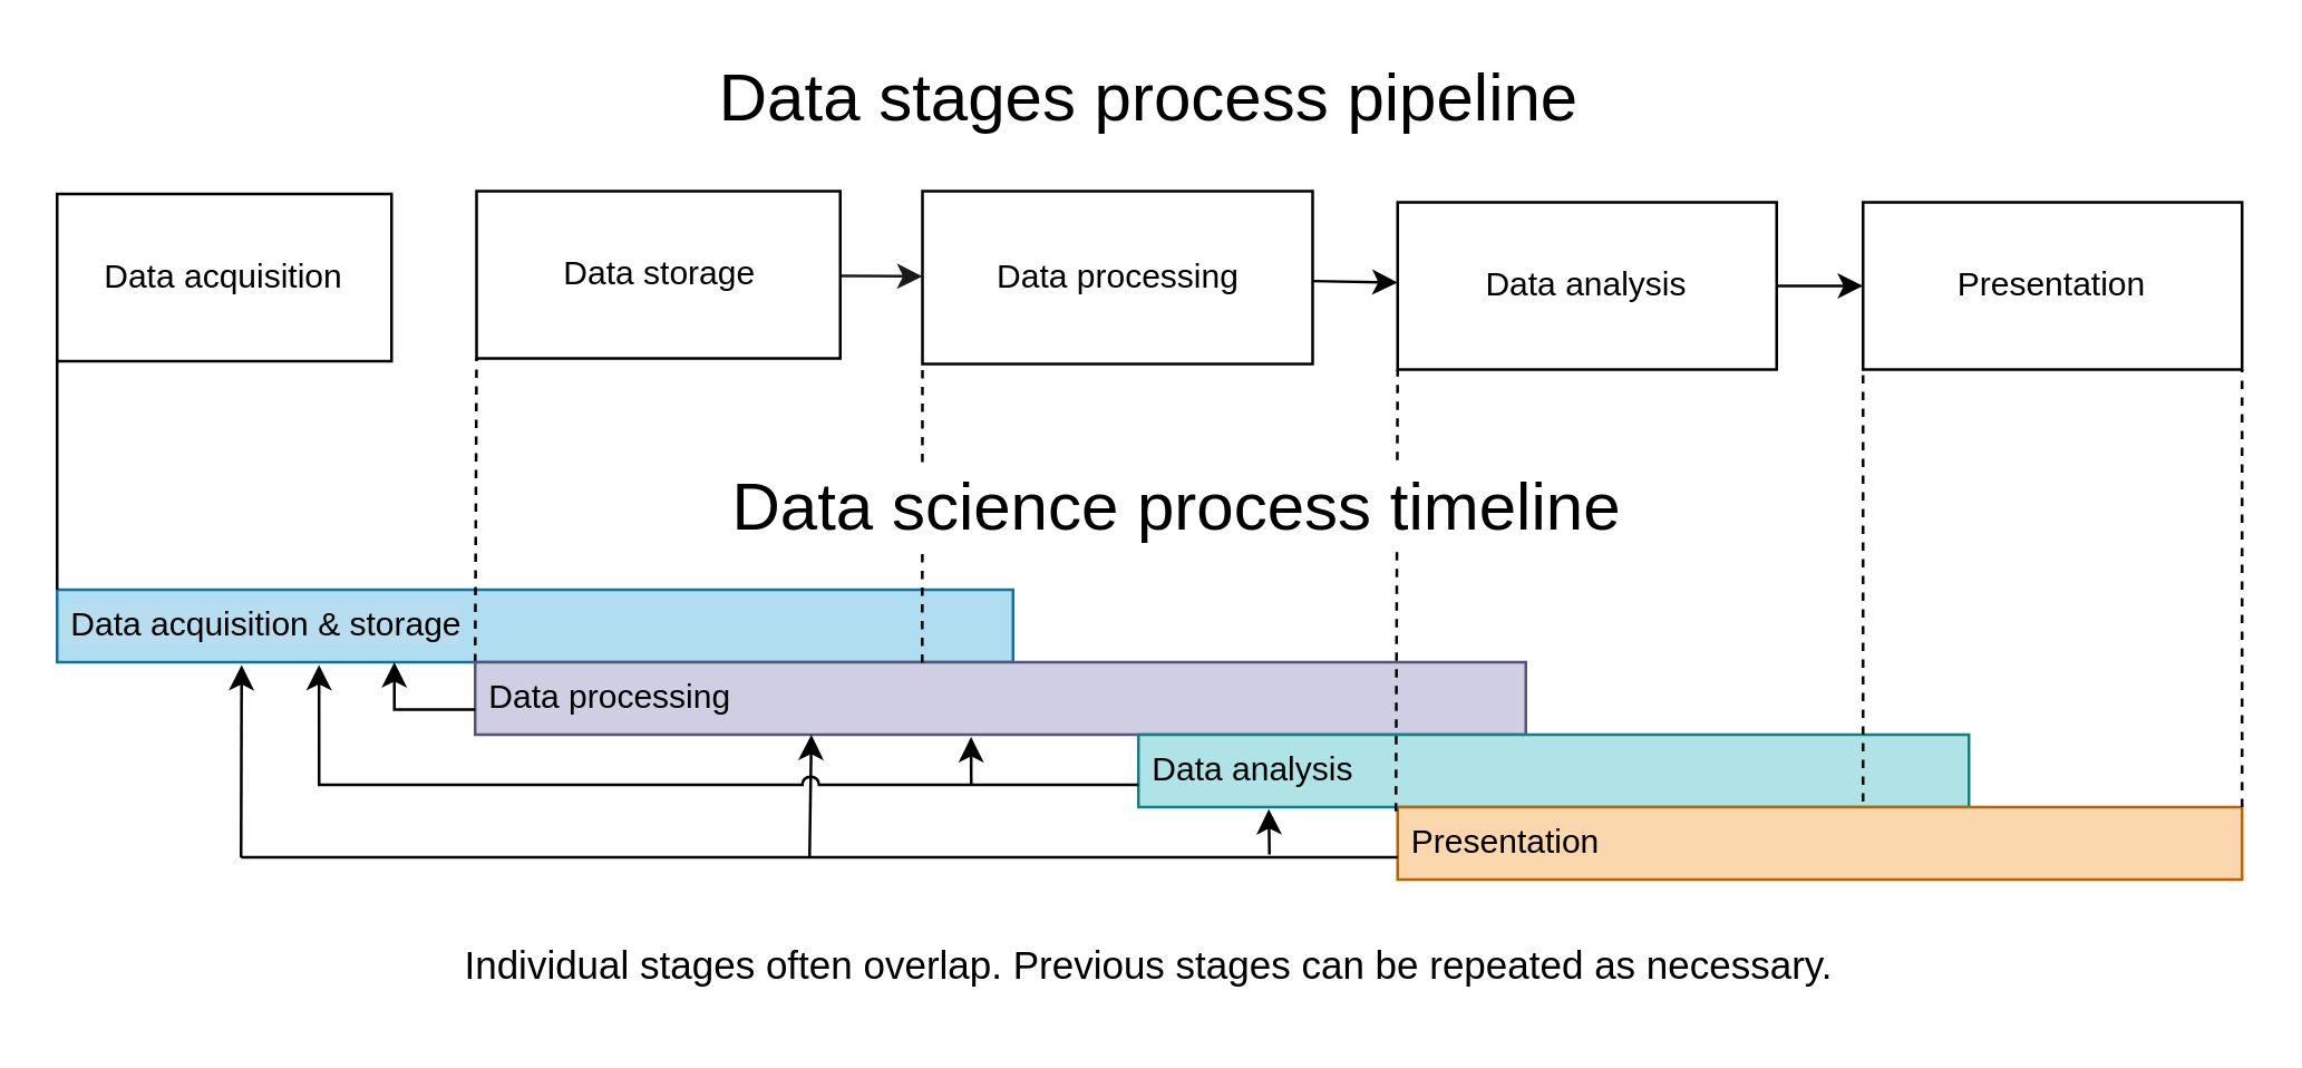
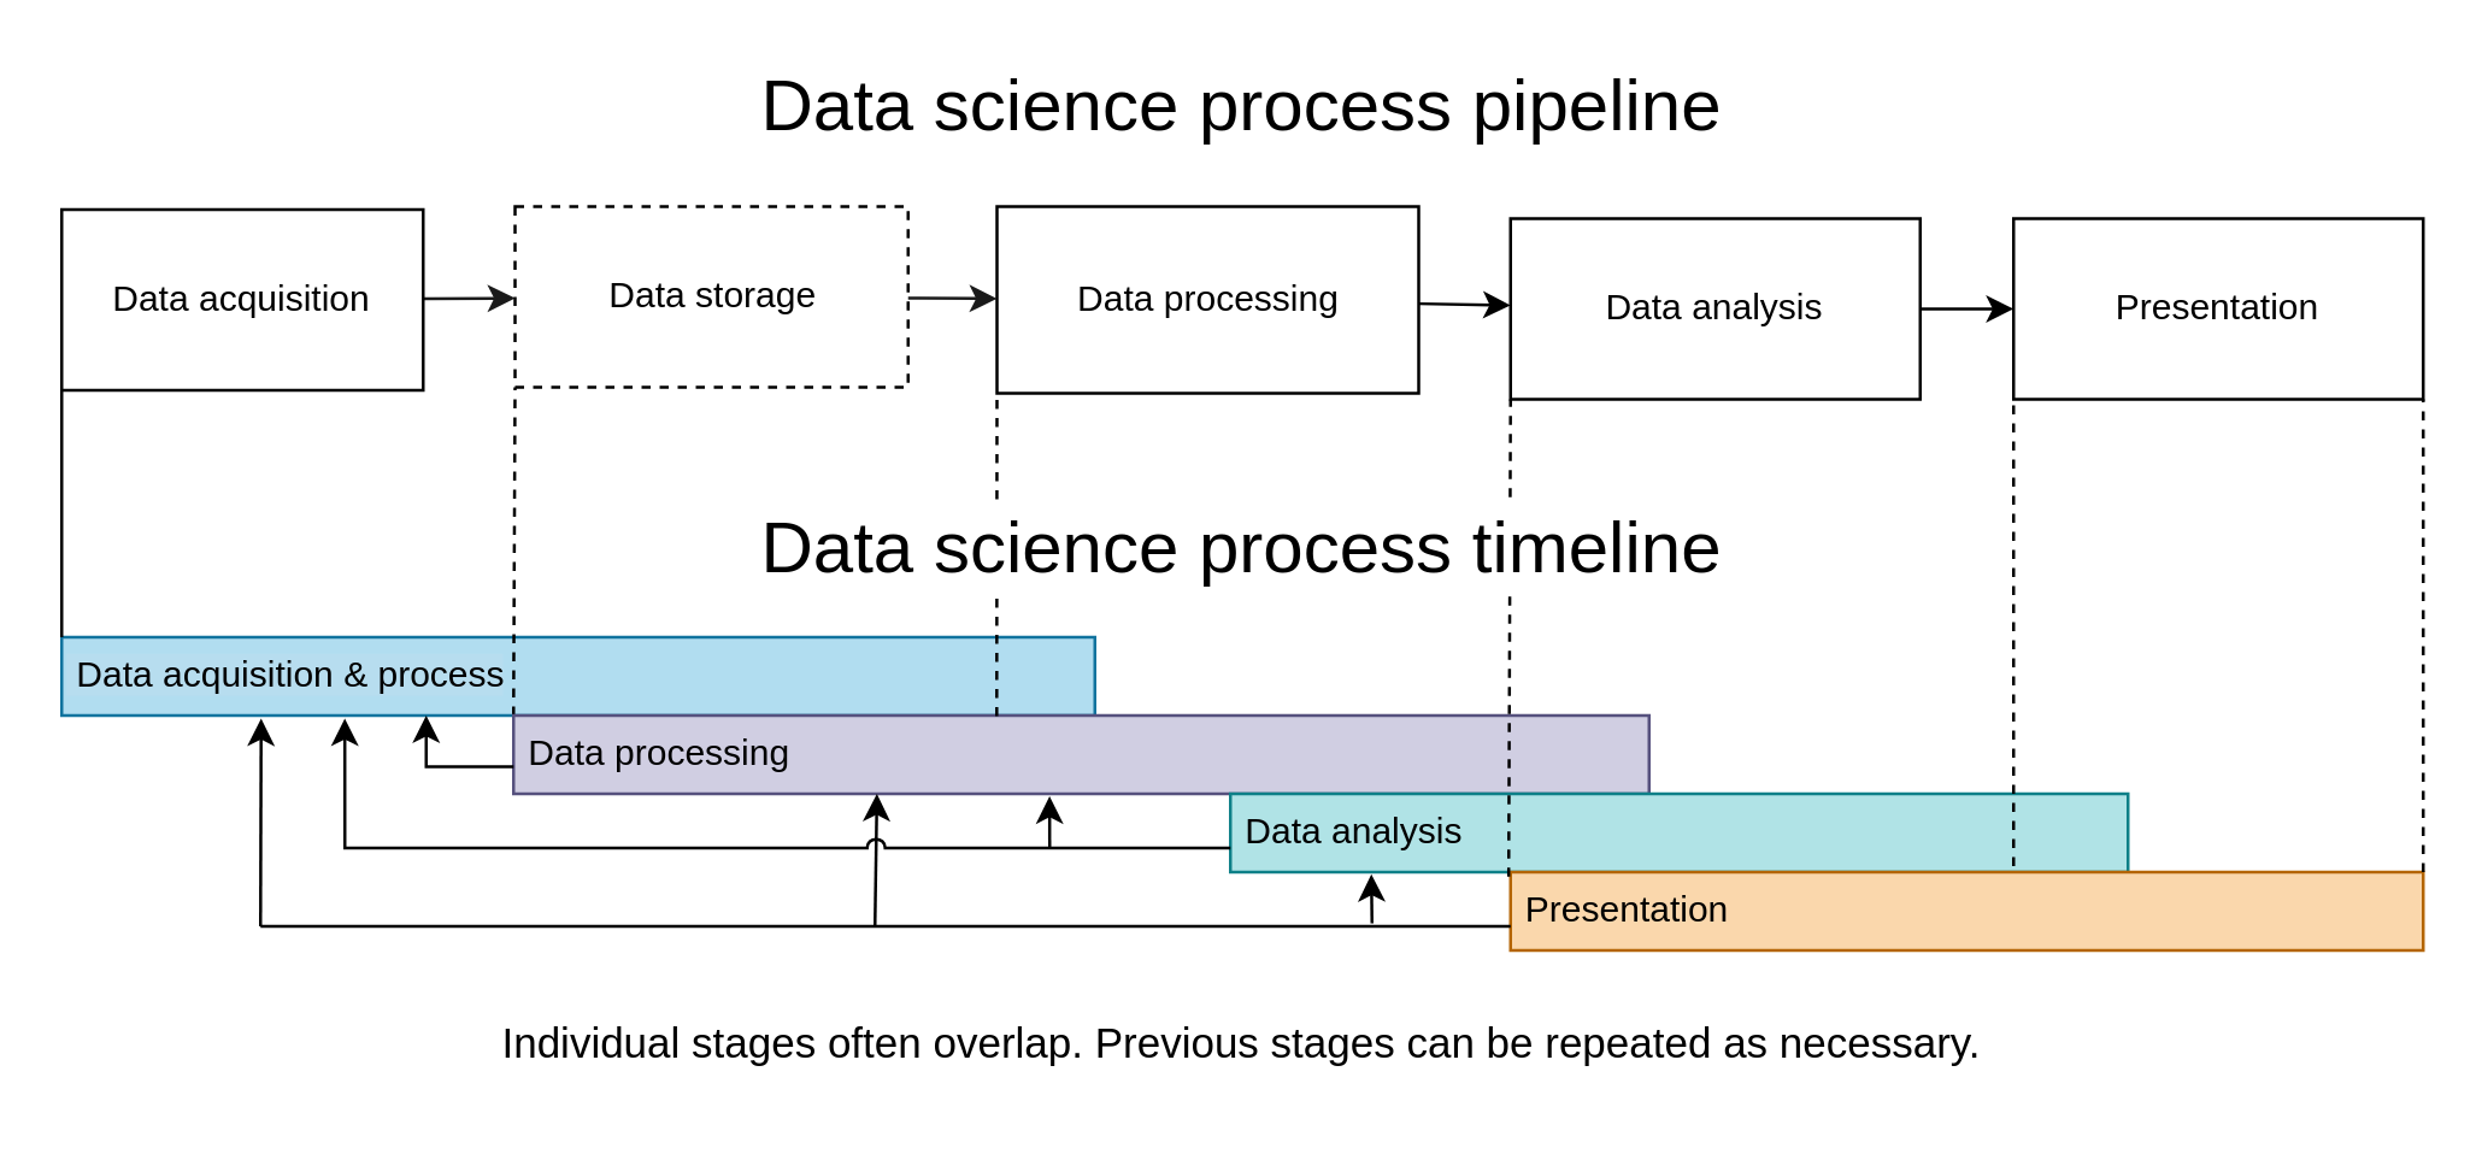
  <mxCell id="0" />
  <mxCell id="1" parent="0" />
- <mxCell id="2" value="Data stages process pipeline" style="text;html=1;align=center;verticalAlign=middle;whiteSpace=wrap;rounded=0;fontColor=#000000;fontSize=24;" parent="1" vertex="1"><mxGeometry x="226" y="20" width="372" height="30" as="geometry" /></mxCell>
+ <mxCell id="2" value="Data science process pipeline" style="text;html=1;align=center;verticalAlign=middle;whiteSpace=wrap;rounded=0;fontColor=#000000;fontSize=24;" parent="1" vertex="1"><mxGeometry x="226" y="20" width="372" height="30" as="geometry" /></mxCell>
+ <mxCell id="3" value="" style="edgeStyle=none;html=1;fontColor=#000000;strokeColor=#1A1A1A;" parent="1" source="4" target="6" edge="1"><mxGeometry relative="1" as="geometry" /></mxCell>
  <mxCell id="4" value="&lt;font color=&quot;#000000&quot;&gt;Data acquisition&lt;/font&gt;" style="rounded=0;whiteSpace=wrap;html=1;fillColor=none;strokeColor=#000000;" parent="1" vertex="1"><mxGeometry x="20" y="69" width="120" height="60" as="geometry" /></mxCell>
  <mxCell id="5" value="" style="edgeStyle=none;html=1;strokeColor=#1A1A1A;fontColor=#000000;" parent="1" source="6" target="8" edge="1"><mxGeometry relative="1" as="geometry" /></mxCell>
- <mxCell id="6" value="&lt;font color=&quot;#000000&quot;&gt;Data storage&lt;/font&gt;" style="rounded=0;whiteSpace=wrap;html=1;fillColor=none;strokeColor=#000000;" parent="1" vertex="1"><mxGeometry x="170.5" y="68" width="130.5" height="60" as="geometry" /></mxCell>
+ <mxCell id="6" value="&lt;font color=&quot;#000000&quot;&gt;Data storage&lt;/font&gt;" style="rounded=0;whiteSpace=wrap;html=1;fillColor=none;strokeColor=#000000;dashed=1;" parent="1" vertex="1"><mxGeometry x="170.5" y="68" width="130.5" height="60" as="geometry" /></mxCell>
  <mxCell id="7" style="edgeStyle=none;html=1;strokeColor=#000000;" edge="1" parent="1" source="8" target="10"><mxGeometry relative="1" as="geometry" /></mxCell>
  <mxCell id="8" value="&lt;font color=&quot;#000000&quot;&gt;Data processing&lt;/font&gt;" style="rounded=0;whiteSpace=wrap;html=1;fillColor=none;strokeColor=#000000;" parent="1" vertex="1"><mxGeometry x="330.5" y="68" width="140" height="62" as="geometry" /></mxCell>
  <mxCell id="9" value="" style="edgeStyle=none;html=1;strokeColor=#000000;" edge="1" parent="1" source="10" target="11"><mxGeometry relative="1" as="geometry" /></mxCell>
  <mxCell id="10" value="&lt;font color=&quot;#000000&quot;&gt;Data analysis&lt;/font&gt;" style="rounded=0;whiteSpace=wrap;html=1;fillColor=none;strokeColor=#000000;" parent="1" vertex="1"><mxGeometry x="501" y="72" width="136" height="60" as="geometry" /></mxCell>
  <mxCell id="11" value="&lt;font color=&quot;#000000&quot;&gt;Presentation&lt;/font&gt;" style="rounded=0;whiteSpace=wrap;html=1;fillColor=none;strokeColor=#000000;" vertex="1" parent="1"><mxGeometry x="668" y="72" width="136" height="60" as="geometry" /></mxCell>
- <mxCell id="12" value="&lt;span style=&quot;background-color: rgb(183, 221, 239);&quot;&gt;&lt;font color=&quot;#000000&quot;&gt;&amp;nbsp;Data acquisition &amp;amp; storage&lt;/font&gt;&lt;/span&gt;" style="rounded=0;whiteSpace=wrap;html=1;fillStyle=auto;strokeColor=#10739e;fillColor=#b1ddf0;align=left;fontStyle=0" vertex="1" parent="1"><mxGeometry x="20" y="211" width="343" height="26" as="geometry" /></mxCell>
+ <mxCell id="12" value="&lt;span style=&quot;background-color: rgb(183, 221, 239);&quot;&gt;&lt;font color=&quot;#000000&quot;&gt;&amp;nbsp;Data acquisition &amp;amp; process&lt;/font&gt;&lt;/span&gt;" style="rounded=0;whiteSpace=wrap;html=1;fillStyle=auto;strokeColor=#10739e;fillColor=#b1ddf0;align=left;fontStyle=0" vertex="1" parent="1"><mxGeometry x="20" y="211" width="343" height="26" as="geometry" /></mxCell>
  <mxCell id="13" value="" style="endArrow=none;dashed=1;html=1;strokeColor=#000000;fontColor=#000000;jumpStyle=arc;entryX=0;entryY=1;entryDx=0;entryDy=0;exitX=0;exitY=0;exitDx=0;exitDy=0;" edge="1" parent="1" source="14" target="6"><mxGeometry width="50" height="50" relative="1" as="geometry"><mxPoint x="385" y="294" as="sourcePoint" /><mxPoint x="435" y="244" as="targetPoint" /></mxGeometry></mxCell>
  <mxCell id="14" value="&lt;span&gt;&lt;font color=&quot;#000000&quot;&gt;&amp;nbsp;Data processing&lt;/font&gt;&lt;/span&gt;" style="rounded=0;whiteSpace=wrap;html=1;fillStyle=auto;strokeColor=#56517e;fillColor=#d0cee2;align=left;fontStyle=0" vertex="1" parent="1"><mxGeometry x="170" y="237" width="377" height="26" as="geometry" /></mxCell>
  <mxCell id="15" value="&lt;span&gt;&lt;font color=&quot;#000000&quot;&gt;&amp;nbsp;Data analysis&lt;/font&gt;&lt;/span&gt;" style="rounded=0;whiteSpace=wrap;html=1;fillStyle=auto;strokeColor=#0e8088;fillColor=#b0e3e6;align=left;fontStyle=0" vertex="1" parent="1"><mxGeometry x="408" y="263" width="298" height="26" as="geometry" /></mxCell>
  <mxCell id="16" value="&lt;font color=&quot;#000000&quot;&gt;&amp;nbsp;Presentation&lt;/font&gt;" style="rounded=0;whiteSpace=wrap;html=1;fillStyle=auto;strokeColor=#b46504;fillColor=#fad7ac;align=left;fontStyle=0" vertex="1" parent="1"><mxGeometry x="501" y="289" width="303" height="26" as="geometry" /></mxCell>
  <mxCell id="17" value="" style="endArrow=none;dashed=0;html=1;strokeColor=#000000;fontColor=#000000;jumpStyle=arc;entryX=0;entryY=1;entryDx=0;entryDy=0;exitX=0;exitY=0;exitDx=0;exitDy=0;" edge="1" parent="1" source="12" target="4"><mxGeometry width="50" height="50" relative="1" as="geometry"><mxPoint x="33" y="185" as="sourcePoint" /><mxPoint x="435" y="244" as="targetPoint" /></mxGeometry></mxCell>
  <mxCell id="18" value="" style="endArrow=none;dashed=1;html=1;strokeColor=#000000;fontColor=#000000;jumpStyle=arc;entryX=0;entryY=1;entryDx=0;entryDy=0;exitX=0.905;exitY=1.007;exitDx=0;exitDy=0;exitPerimeter=0;" edge="1" parent="1" source="12" target="8"><mxGeometry width="50" height="50" relative="1" as="geometry"><mxPoint x="385" y="294" as="sourcePoint" /><mxPoint x="435" y="244" as="targetPoint" /></mxGeometry></mxCell>
  <mxCell id="19" value="" style="endArrow=none;dashed=1;html=1;strokeColor=#000000;fontColor=#000000;jumpStyle=arc;entryX=0;entryY=1;entryDx=0;entryDy=0;exitX=0.31;exitY=1.058;exitDx=0;exitDy=0;exitPerimeter=0;" edge="1" parent="1" source="15" target="10"><mxGeometry width="50" height="50" relative="1" as="geometry"><mxPoint x="614" y="212" as="sourcePoint" /><mxPoint x="435" y="244" as="targetPoint" /></mxGeometry></mxCell>
  <mxCell id="20" value="" style="endArrow=none;dashed=1;html=1;strokeColor=#000000;fontColor=#000000;jumpStyle=arc;entryX=0;entryY=1;entryDx=0;entryDy=0;" edge="1" parent="1" target="11"><mxGeometry width="50" height="50" relative="1" as="geometry"><mxPoint x="668" y="287" as="sourcePoint" /><mxPoint x="435" y="244" as="targetPoint" /></mxGeometry></mxCell>
  <mxCell id="21" value="" style="endArrow=none;dashed=1;html=1;strokeColor=#000000;fontColor=#000000;jumpStyle=arc;entryX=1;entryY=1;entryDx=0;entryDy=0;exitX=1;exitY=0;exitDx=0;exitDy=0;" edge="1" parent="1" source="16" target="11"><mxGeometry width="50" height="50" relative="1" as="geometry"><mxPoint x="385" y="294" as="sourcePoint" /><mxPoint x="435" y="244" as="targetPoint" /></mxGeometry></mxCell>
- <mxCell id="22" value="Data science process timeline" style="text;html=1;align=center;verticalAlign=middle;whiteSpace=wrap;rounded=0;fontColor=#000000;fontSize=24;fillColor=#FFFFFF;" vertex="1" parent="1"><mxGeometry x="236" y="167" width="372" height="30" as="geometry" /></mxCell>
+ <mxCell id="22" value="Data science process timeline" style="text;html=1;align=center;verticalAlign=middle;whiteSpace=wrap;rounded=0;fontColor=#000000;fontSize=24;fillColor=#FFFFFF;" vertex="1" parent="1"><mxGeometry x="226" y="167" width="372" height="30" as="geometry" /></mxCell>
  <mxCell id="23" value="" style="endArrow=none;html=1;strokeColor=#000000;fontColor=#000000;jumpStyle=arc;entryX=0;entryY=1;entryDx=0;entryDy=0;" edge="1" parent="1"><mxGeometry width="50" height="50" relative="1" as="geometry"><mxPoint x="86" y="307" as="sourcePoint" /><mxPoint x="501" y="307" as="targetPoint" /></mxGeometry></mxCell>
  <mxCell id="24" value="" style="endArrow=classic;html=1;strokeColor=#000000;fontColor=#000000;jumpStyle=arc;entryX=0.157;entryY=1.026;entryDx=0;entryDy=0;entryPerimeter=0;" edge="1" parent="1" target="15"><mxGeometry width="50" height="50" relative="1" as="geometry"><mxPoint x="455" y="306" as="sourcePoint" /><mxPoint x="435" y="244" as="targetPoint" /></mxGeometry></mxCell>
  <mxCell id="25" value="&lt;span style=&quot;&quot;&gt;&lt;font style=&quot;font-size: 14px;&quot;&gt;Individual stages often overlap. Previous stages can be repeated as necessary.&lt;/font&gt;&lt;/span&gt;" style="text;html=1;strokeColor=none;fillColor=none;align=center;verticalAlign=middle;whiteSpace=wrap;rounded=0;labelBackgroundColor=#FFFFFF;fillStyle=auto;fontColor=#000000;" vertex="1" parent="1"><mxGeometry x="153" y="331" width="518" height="30" as="geometry" /></mxCell>
  <mxCell id="26" value="" style="endArrow=classic;html=1;strokeColor=#000000;fontSize=14;fontColor=#000000;jumpStyle=arc;entryX=0.193;entryY=1.039;entryDx=0;entryDy=0;entryPerimeter=0;" edge="1" parent="1" target="12"><mxGeometry width="50" height="50" relative="1" as="geometry"><mxPoint x="86" y="307" as="sourcePoint" /><mxPoint x="140" y="262" as="targetPoint" /></mxGeometry></mxCell>
  <mxCell id="27" value="" style="endArrow=classic;html=1;strokeColor=#000000;fontSize=14;fontColor=#000000;jumpStyle=arc;entryX=0.32;entryY=1;entryDx=0;entryDy=0;entryPerimeter=0;" edge="1" parent="1" target="14"><mxGeometry width="50" height="50" relative="1" as="geometry"><mxPoint x="290" y="307" as="sourcePoint" /><mxPoint x="435" y="170" as="targetPoint" /></mxGeometry></mxCell>
  <mxCell id="28" value="" style="endArrow=classic;html=1;strokeColor=#000000;fontSize=14;fontColor=#000000;jumpStyle=arc;rounded=0;" edge="1" parent="1"><mxGeometry width="50" height="50" relative="1" as="geometry"><mxPoint x="170" y="254" as="sourcePoint" /><mxPoint x="141" y="237" as="targetPoint" /><Array as="points"><mxPoint x="141" y="254" /></Array></mxGeometry></mxCell>
  <mxCell id="29" value="" style="endArrow=classic;html=1;strokeColor=#000000;fontSize=14;fontColor=#000000;jumpStyle=arc;rounded=0;entryX=0.274;entryY=1.039;entryDx=0;entryDy=0;entryPerimeter=0;" edge="1" parent="1" target="12"><mxGeometry width="50" height="50" relative="1" as="geometry"><mxPoint x="408" y="281" as="sourcePoint" /><mxPoint x="126" y="238" as="targetPoint" /><Array as="points"><mxPoint x="114" y="281" /></Array></mxGeometry></mxCell>
  <mxCell id="30" value="" style="endArrow=classic;html=1;rounded=0;strokeColor=#000000;fontSize=14;fontColor=#000000;jumpStyle=arc;entryX=0.472;entryY=1.032;entryDx=0;entryDy=0;entryPerimeter=0;" edge="1" parent="1" target="14"><mxGeometry width="50" height="50" relative="1" as="geometry"><mxPoint x="348" y="281" as="sourcePoint" /><mxPoint x="435" y="170" as="targetPoint" /></mxGeometry></mxCell>
